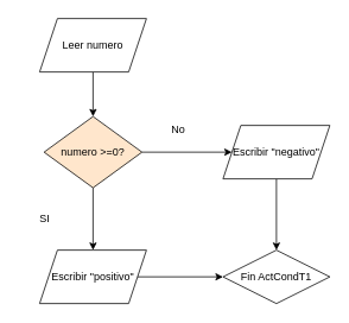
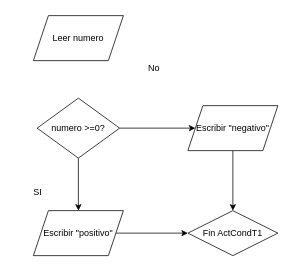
  <mxCell id="0" />
  <mxCell id="1" parent="0" />
- <mxCell id="2" style="edgeStyle=orthogonalEdgeStyle;rounded=0;orthogonalLoop=1;jettySize=auto;html=1;entryX=0.5;entryY=0;entryDx=0;entryDy=0;" edge="1" parent="1" source="3" target="6"><mxGeometry relative="1" as="geometry" /></mxCell>
  <mxCell id="3" value="Leer numero" style="shape=parallelogram;perimeter=parallelogramPerimeter;whiteSpace=wrap;html=1;fixedSize=1;" vertex="1" parent="1"><mxGeometry x="44" y="20" width="120" height="60" as="geometry" /></mxCell>
  <mxCell id="4" style="edgeStyle=orthogonalEdgeStyle;rounded=0;orthogonalLoop=1;jettySize=auto;html=1;entryX=0.5;entryY=0;entryDx=0;entryDy=0;" edge="1" parent="1" source="6" target="10"><mxGeometry relative="1" as="geometry" /></mxCell>
  <mxCell id="5" style="edgeStyle=orthogonalEdgeStyle;rounded=0;orthogonalLoop=1;jettySize=auto;html=1;" edge="1" parent="1" source="6" target="8"><mxGeometry relative="1" as="geometry" /></mxCell>
- <mxCell id="6" value="numero &amp;gt;=0?" style="rhombus;whiteSpace=wrap;html=1;fillColor=#ffe6cc;" vertex="1" parent="1"><mxGeometry x="49" y="130" width="110" height="80" as="geometry" /></mxCell>
+ <mxCell id="6" value="numero &amp;gt;=0?" style="rhombus;whiteSpace=wrap;html=1;" vertex="1" parent="1"><mxGeometry x="49" y="130" width="110" height="80" as="geometry" /></mxCell>
  <mxCell id="7" style="edgeStyle=orthogonalEdgeStyle;rounded=0;orthogonalLoop=1;jettySize=auto;html=1;entryX=0.5;entryY=0;entryDx=0;entryDy=0;" edge="1" parent="1" source="8" target="11"><mxGeometry relative="1" as="geometry" /></mxCell>
  <mxCell id="8" value="Escribir &quot;negativo&quot;" style="shape=parallelogram;perimeter=parallelogramPerimeter;whiteSpace=wrap;html=1;fixedSize=1;" vertex="1" parent="1"><mxGeometry x="250" y="140" width="120" height="60" as="geometry" /></mxCell>
  <mxCell id="9" style="edgeStyle=orthogonalEdgeStyle;rounded=0;orthogonalLoop=1;jettySize=auto;html=1;" edge="1" parent="1" source="10" target="11"><mxGeometry relative="1" as="geometry" /></mxCell>
  <mxCell id="10" value="Escribir &quot;positivo&quot;" style="shape=parallelogram;perimeter=parallelogramPerimeter;whiteSpace=wrap;html=1;fixedSize=1;" vertex="1" parent="1"><mxGeometry x="44" y="280" width="120" height="60" as="geometry" /></mxCell>
  <mxCell id="11" value="Fin ActCondT1" style="rhombus;whiteSpace=wrap;html=1;" vertex="1" parent="1"><mxGeometry x="250" y="280" width="120" height="60" as="geometry" /></mxCell>
- <mxCell id="12" value="No" style="text;html=1;strokeColor=none;fillColor=none;align=center;verticalAlign=middle;whiteSpace=wrap;rounded=0;" vertex="1" parent="1"><mxGeometry x="170" y="130" width="60" height="30" as="geometry" /></mxCell>
- <mxCell id="13" value="SI" style="text;html=1;strokeColor=none;fillColor=none;align=center;verticalAlign=middle;whiteSpace=wrap;rounded=0;" vertex="1" parent="1"><mxGeometry x="20" y="230" width="60" height="30" as="geometry" /></mxCell>
+ <mxCell id="12" value="No" style="text;html=1;strokeColor=none;fillColor=none;align=center;verticalAlign=middle;whiteSpace=wrap;rounded=0;" vertex="1" parent="1"><mxGeometry x="175" y="75" width="60" height="30" as="geometry" /></mxCell>
+ <mxCell id="13" value="SI" style="text;html=1;strokeColor=none;fillColor=none;align=center;verticalAlign=middle;whiteSpace=wrap;rounded=0;" vertex="1" parent="1"><mxGeometry x="20" y="240" width="60" height="30" as="geometry" /></mxCell>
